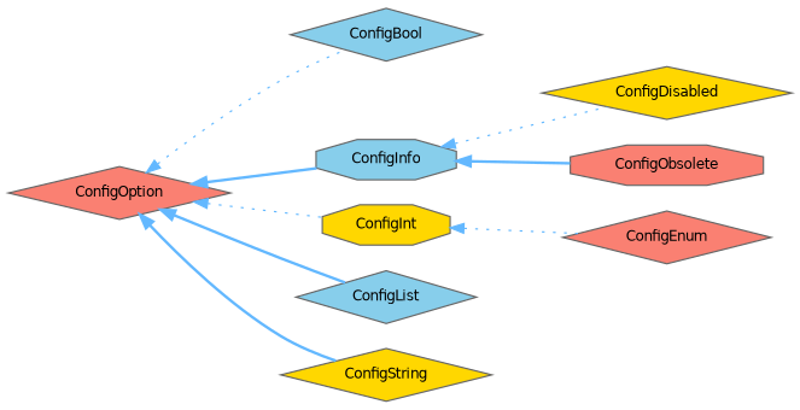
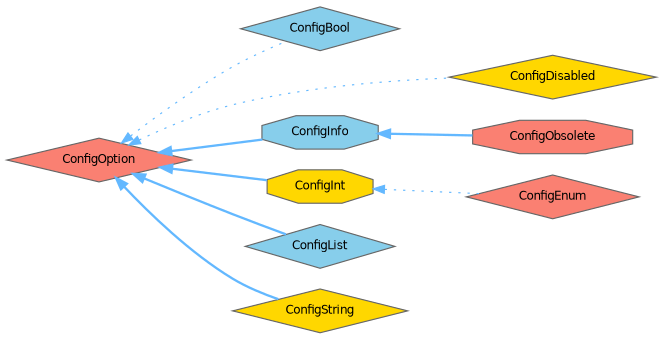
  digraph {
    rankdir=LR
    node [color=grey40 fillcolor=salmon fontname=Helvetica fontsize=10 shape=diamond style=filled]
    edge [color=steelblue1 dir=back fontname=Helvetica fontsize=10 labelfontname=Helvetica labelfontsize=10 style=bold]
    n1 [height=0.2 label=ConfigOption width=0.4]
    n2 [fillcolor=skyblue height=0.2 label=ConfigBool width=0.4]
    n3 [fillcolor=gold height=0.2 label=ConfigDisabled width=0.4]
    n4 [fillcolor=skyblue height=0.2 label=ConfigInfo shape=octagon width=0.4]
    n5 [fillcolor=gold height=0.2 label=ConfigInt shape=octagon width=0.4]
    n6 [fillcolor=skyblue height=0.2 label=ConfigList width=0.4]
    n7 [fillcolor=gold height=0.2 label=ConfigString width=0.4]
    n8 [height=0.2 label=ConfigEnum width=0.4]
    n9 [height=0.2 label=ConfigObsolete shape=octagon width=0.4]
    n1 -> n2 [style=dotted]
-   n4 -> n3 [style=dotted]
+   n1 -> n3 [style=dotted]
    n1 -> n4
-   n1 -> n5 [style=dotted]
+   n1 -> n5
    n1 -> n6
    n1 -> n7
    n4 -> n9
    n5 -> n8 [style=dotted]
  }
